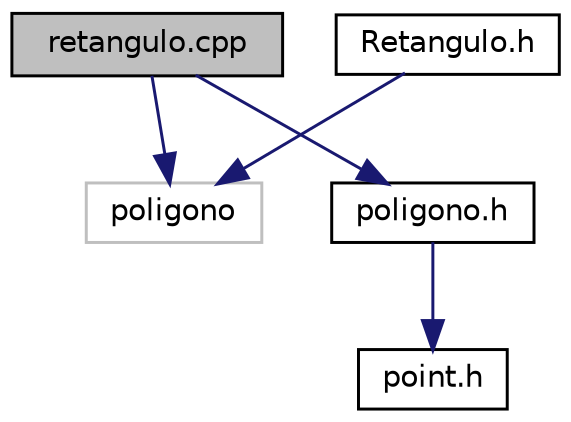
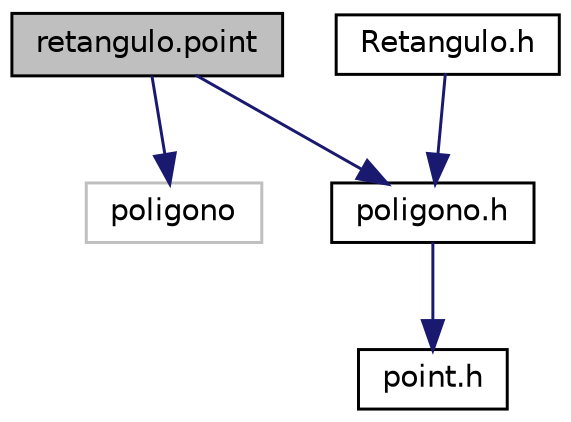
  digraph {
    node [color=black fillcolor=white fontname=Helvetica fontsize=10 shape=record style=filled]
    edge [color=midnightblue fontname=Helvetica fontsize=10 labelfontname=Helvetica labelfontsize=10 style=solid]
-   n1 [fillcolor=grey75 fontcolor=black height=0.2 label="retangulo.cpp" width=0.4]
+   n1 [fillcolor=grey75 fontcolor=black height=0.2 label="retangulo.point" width=0.4]
    n2 [color=grey75 height=0.2 label=poligono width=0.4]
    n3 [height=0.2 label="poligono.h" width=0.4]
    n4 [height=0.2 label="Retangulo.h" width=0.4]
    n5 [height=0.2 label="point.h" width=0.4]
    n1 -> n2
    n1 -> n3
    n3 -> n5
-   n4 -> n2
+   n4 -> n3
  }
